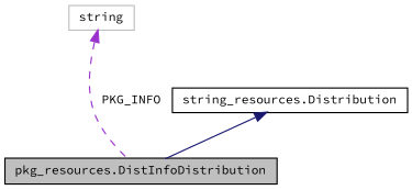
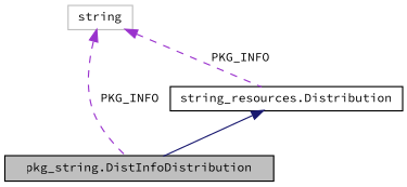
  digraph {
    fontname="Source Code Pro"
    node [color=black fillcolor=white fontname="Source Code Pro" fontsize=10 shape=record style=filled]
    edge [color=darkorchid3 dir=back fontname="Source Code Pro" fontsize=10 labelfontname=Helvetica labelfontsize=10 style=dashed]
-   n1 [fillcolor=grey75 fontcolor=black height=0.2 label="pkg_resources.DistInfoDistribution" width=0.4]
+   n1 [fillcolor=grey75 fontcolor=black height=0.2 label="pkg_string.DistInfoDistribution" width=0.4]
    n2 [height=0.2 label="string_resources.Distribution" width=0.4]
    n3 [color=grey75 height=0.2 label=string width=0.4]
    n2 -> n1 [color=midnightblue style=solid]
    n3 -> n1 [label=" PKG_INFO"]
+   n3 -> n2 [label=" PKG_INFO"]
  }
